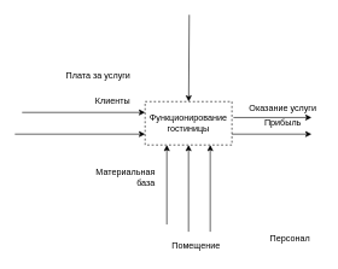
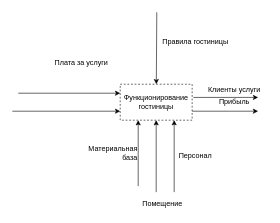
  <mxCell id="0" />
  <mxCell id="1" parent="0" />
  <mxCell id="2" value="Функционирование гостиницы" style="rounded=0;whiteSpace=wrap;html=1;dashed=1;" vertex="1" parent="1"><mxGeometry x="200" y="140" width="120" height="60" as="geometry" /></mxCell>
  <mxCell id="3" value="" style="endArrow=classic;html=1;" edge="1" parent="1" target="2"><mxGeometry width="50" height="50" relative="1" as="geometry"><mxPoint x="261" y="20" as="sourcePoint" /><mxPoint x="490" y="150" as="targetPoint" /></mxGeometry></mxCell>
- <mxCell id="5" value="Оказание услуги" style="text;html=1;align=center;verticalAlign=middle;resizable=0;points=[];autosize=1;strokeColor=none;fillColor=none;" vertex="1" parent="1"><mxGeometry x="335" y="140" width="110" height="20" as="geometry" /></mxCell>
+ <mxCell id="4" value="Правила гостиницы" style="text;html=1;align=center;verticalAlign=middle;resizable=0;points=[];autosize=1;strokeColor=none;fillColor=none;" vertex="1" parent="1"><mxGeometry x="260" y="60" width="130" height="20" as="geometry" /></mxCell>
+ <mxCell id="5" value="Клиенты услуги" style="text;html=1;align=center;verticalAlign=middle;resizable=0;points=[];autosize=1;strokeColor=none;fillColor=none;" vertex="1" parent="1"><mxGeometry x="335" y="140" width="110" height="20" as="geometry" /></mxCell>
  <mxCell id="6" value="" style="endArrow=classic;html=1;exitX=1.017;exitY=0.367;exitDx=0;exitDy=0;exitPerimeter=0;" edge="1" parent="1" source="2"><mxGeometry width="50" height="50" relative="1" as="geometry"><mxPoint x="330" y="190" as="sourcePoint" /><mxPoint x="430" y="162" as="targetPoint" /></mxGeometry></mxCell>
  <mxCell id="7" value="" style="endArrow=classic;html=1;exitX=1;exitY=0.75;exitDx=0;exitDy=0;" edge="1" parent="1" source="2"><mxGeometry width="50" height="50" relative="1" as="geometry"><mxPoint x="332.04" y="190.02" as="sourcePoint" /><mxPoint x="430" y="185" as="targetPoint" /></mxGeometry></mxCell>
  <mxCell id="8" value="Прибыль" style="text;html=1;align=center;verticalAlign=middle;resizable=0;points=[];autosize=1;strokeColor=none;fillColor=none;" vertex="1" parent="1"><mxGeometry x="355" y="160" width="70" height="20" as="geometry" /></mxCell>
  <mxCell id="9" value="" style="endArrow=classic;html=1;entryX=0;entryY=0.25;entryDx=0;entryDy=0;" edge="1" parent="1" target="2"><mxGeometry width="50" height="50" relative="1" as="geometry"><mxPoint x="30" y="155" as="sourcePoint" /><mxPoint x="360" y="140" as="targetPoint" /></mxGeometry></mxCell>
- <mxCell id="10" value="Клиенты" style="text;html=1;align=center;verticalAlign=middle;resizable=0;points=[];autosize=1;strokeColor=none;fillColor=none;" vertex="1" parent="1"><mxGeometry x="120" y="130" width="70" height="20" as="geometry" /></mxCell>
  <mxCell id="11" value="" style="endArrow=classic;html=1;entryX=0;entryY=0.75;entryDx=0;entryDy=0;" edge="1" parent="1" target="2"><mxGeometry width="50" height="50" relative="1" as="geometry"><mxPoint x="20" y="185" as="sourcePoint" /><mxPoint x="190" y="190" as="targetPoint" /></mxGeometry></mxCell>
  <mxCell id="12" value="Плата за услуги" style="text;html=1;align=center;verticalAlign=middle;resizable=0;points=[];autosize=1;strokeColor=none;fillColor=none;" vertex="1" parent="1"><mxGeometry x="80" y="95" width="110" height="20" as="geometry" /></mxCell>
- <mxCell id="13" value="&lt;div&gt;&lt;span&gt;Материальная&lt;/span&gt;&lt;/div&gt;&lt;div&gt;&lt;span&gt;база&lt;/span&gt;&lt;/div&gt;" style="text;html=1;align=right;verticalAlign=middle;resizable=0;points=[];autosize=1;strokeColor=none;fillColor=none;" vertex="1" parent="1"><mxGeometry x="115" y="230" width="100" height="30" as="geometry" /></mxCell>
+ <mxCell id="13" value="&lt;div&gt;&lt;span&gt;Материальная&lt;/span&gt;&lt;/div&gt;&lt;div&gt;&lt;span&gt;база&lt;/span&gt;&lt;/div&gt;" style="text;html=1;align=right;verticalAlign=middle;resizable=0;points=[];autosize=1;strokeColor=none;fillColor=none;" vertex="1" parent="1"><mxGeometry x="130" y="240" width="100" height="30" as="geometry" /></mxCell>
  <mxCell id="14" value="" style="endArrow=classic;html=1;entryX=0.25;entryY=1;entryDx=0;entryDy=0;" edge="1" parent="1" target="2"><mxGeometry width="50" height="50" relative="1" as="geometry"><mxPoint x="230" y="310" as="sourcePoint" /><mxPoint x="160" y="130" as="targetPoint" /></mxGeometry></mxCell>
  <mxCell id="15" value="" style="endArrow=classic;html=1;entryX=0.5;entryY=1;entryDx=0;entryDy=0;" edge="1" parent="1" target="2"><mxGeometry width="50" height="50" relative="1" as="geometry"><mxPoint x="260" y="320" as="sourcePoint" /><mxPoint x="250" y="210" as="targetPoint" /></mxGeometry></mxCell>
  <mxCell id="16" value="Помещение" style="text;html=1;align=center;verticalAlign=middle;resizable=0;points=[];autosize=1;strokeColor=none;fillColor=none;" vertex="1" parent="1"><mxGeometry x="230" y="330" width="80" height="20" as="geometry" /></mxCell>
  <mxCell id="17" value="" style="endArrow=classic;html=1;entryX=0.75;entryY=1;entryDx=0;entryDy=0;" edge="1" parent="1" target="2"><mxGeometry width="50" height="50" relative="1" as="geometry"><mxPoint x="290" y="320" as="sourcePoint" /><mxPoint x="210" y="130" as="targetPoint" /></mxGeometry></mxCell>
- <mxCell id="18" value="Персонал" style="text;html=1;align=center;verticalAlign=middle;resizable=0;points=[];autosize=1;strokeColor=none;fillColor=none;" vertex="1" parent="1"><mxGeometry x="365" y="320" width="70" height="20" as="geometry" /></mxCell>
+ <mxCell id="18" value="Персонал" style="text;html=1;align=center;verticalAlign=middle;resizable=0;points=[];autosize=1;strokeColor=none;fillColor=none;" vertex="1" parent="1"><mxGeometry x="290" y="250" width="70" height="20" as="geometry" /></mxCell>
